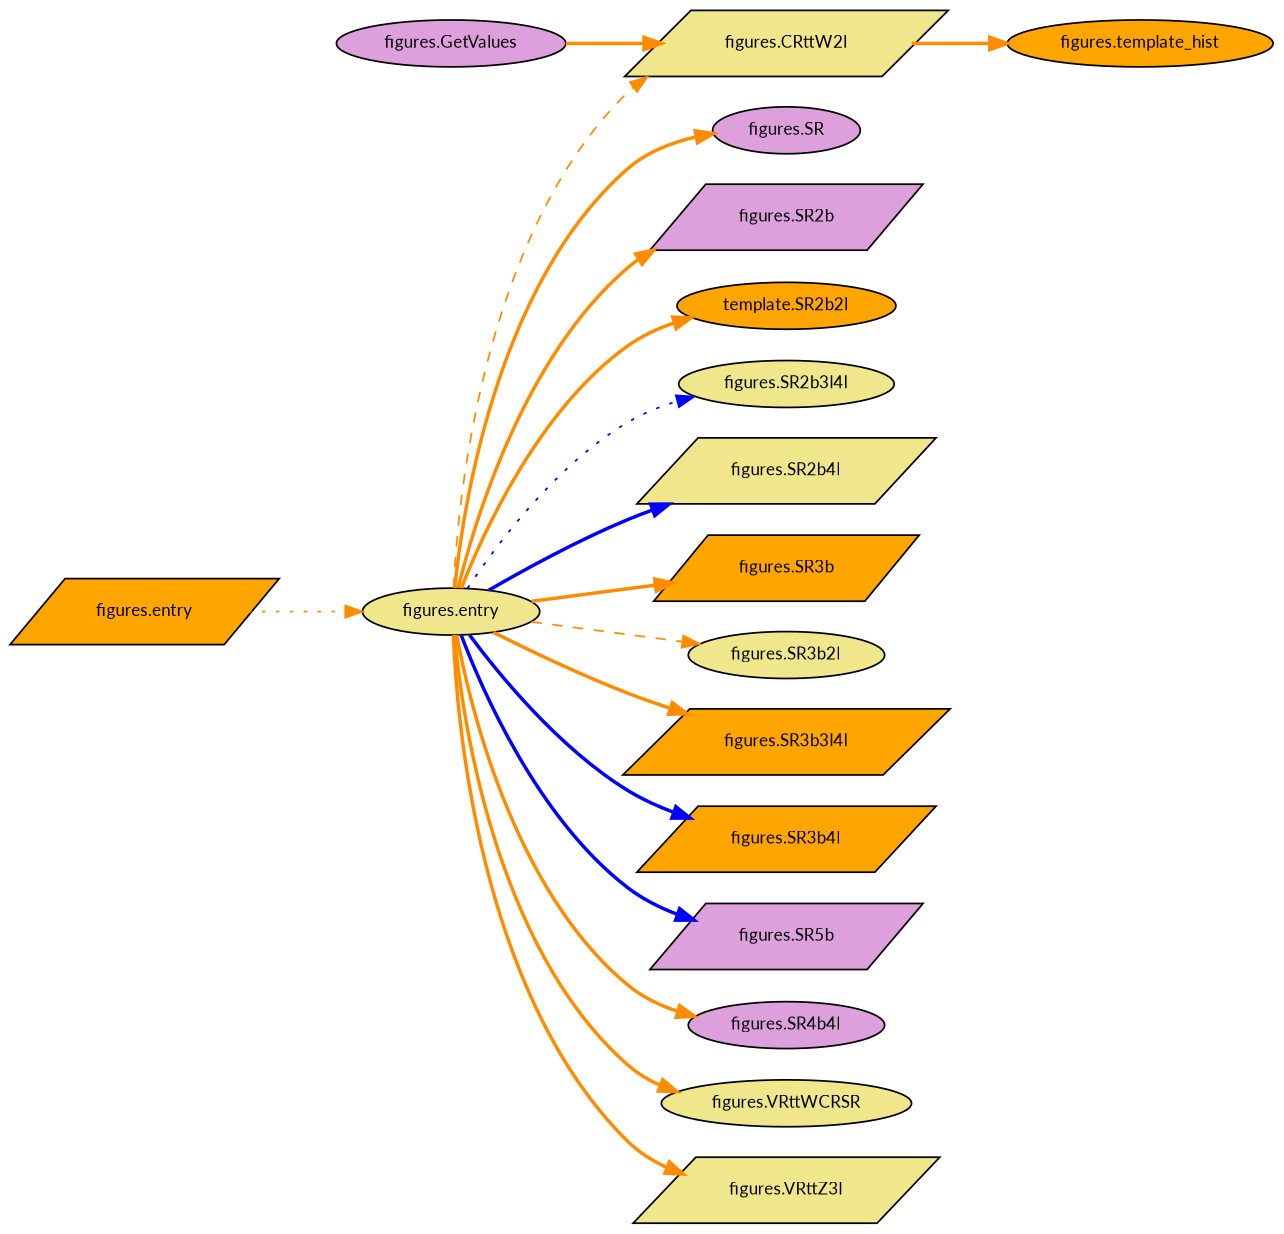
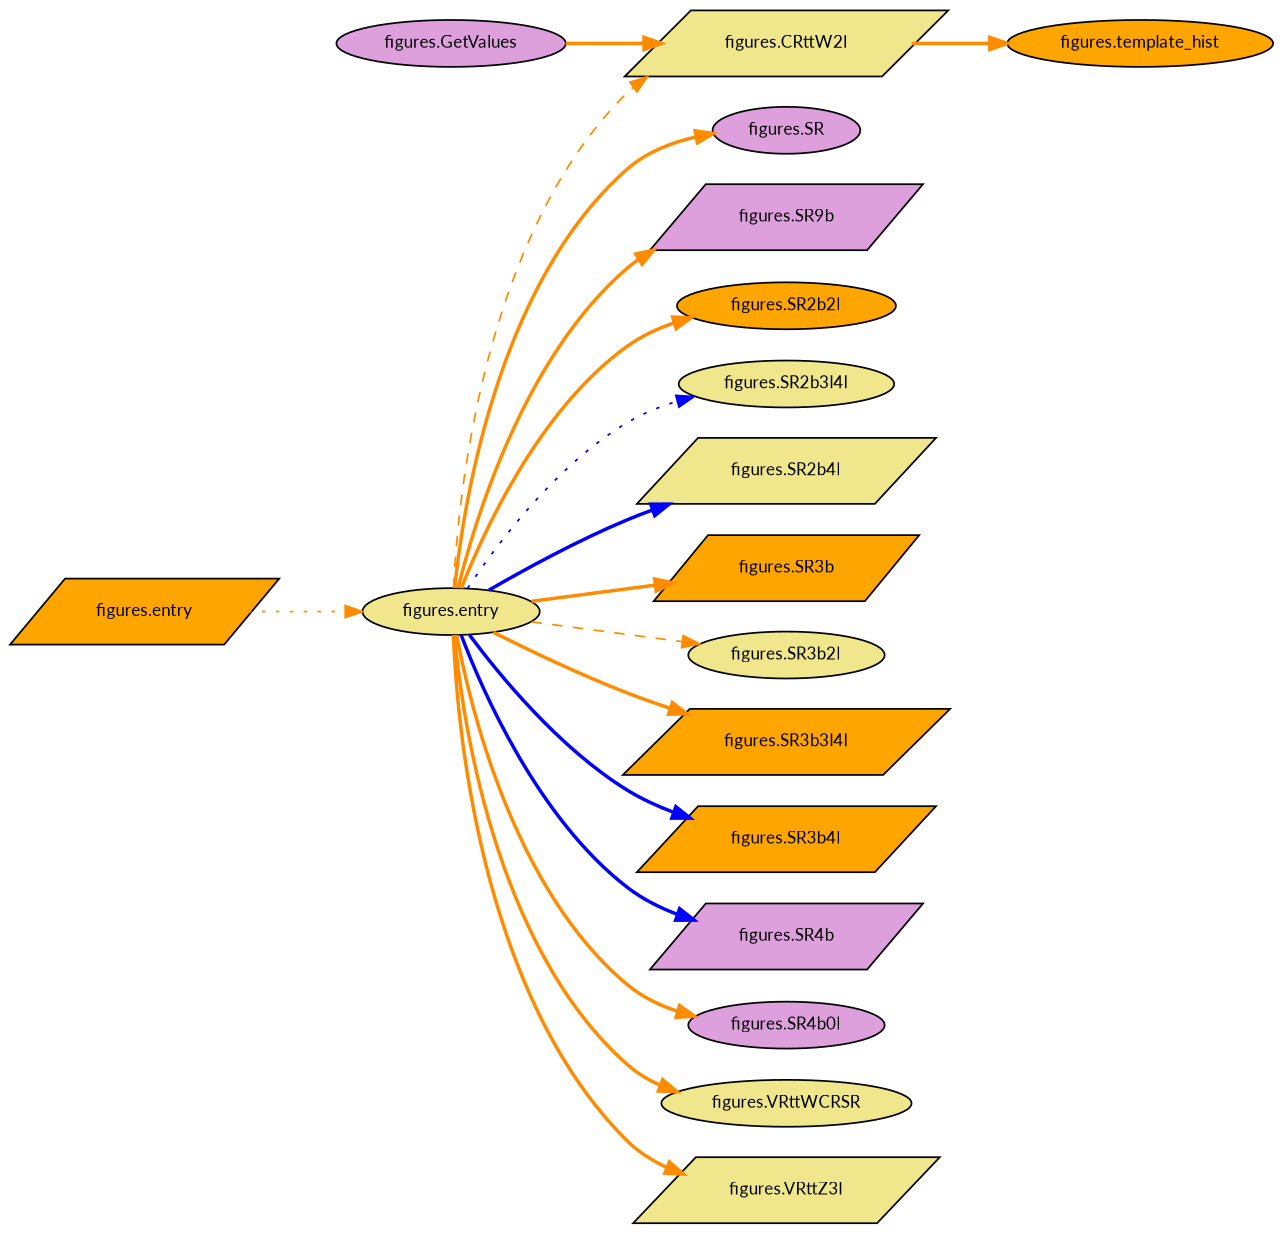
  digraph {
    fontname=Lato
    rankdir=LR
    node [color=black fillcolor=khaki fontname=Lato fontsize=10 shape=parallelogram style=filled]
    edge [color=darkorange fontname=Lato fontsize=10 labelfontname=Helvetica labelfontsize=10 style=bold]
    n1 [fillcolor=orange fontcolor=black height=0.2 label="figures.entry" width=0.4]
    n2 [height=0.2 label="figures.entry" shape=ellipse width=0.4]
    n3 [height=0.2 label="figures.CRttW2l" width=0.4]
    n4 [fillcolor=plum height=0.2 label="figures.SR" shape=ellipse width=0.4]
-   n5 [fillcolor=plum height=0.2 label="figures.SR2b" width=0.4]
-   n6 [fillcolor=orange height=0.2 label="template.SR2b2l" shape=ellipse width=0.4]
+   n5 [fillcolor=plum height=0.2 label="figures.SR9b" width=0.4]
+   n6 [fillcolor=orange height=0.2 label="figures.SR2b2l" shape=ellipse width=0.4]
    n7 [height=0.2 label="figures.SR2b3l4l" shape=ellipse width=0.4]
    n8 [height=0.2 label="figures.SR2b4l" width=0.4]
    n9 [fillcolor=orange height=0.2 label="figures.SR3b" width=0.4]
    n10 [height=0.2 label="figures.SR3b2l" shape=ellipse width=0.4]
    n11 [fillcolor=orange height=0.2 label="figures.SR3b3l4l" width=0.4]
    n12 [fillcolor=orange height=0.2 label="figures.SR3b4l" width=0.4]
-   n13 [fillcolor=plum height=0.2 label="figures.SR5b" width=0.4]
-   n14 [fillcolor=plum height=0.2 label="figures.SR4b4l" shape=ellipse width=0.4]
+   n13 [fillcolor=plum height=0.2 label="figures.SR4b" width=0.4]
+   n14 [fillcolor=plum height=0.2 label="figures.SR4b0l" shape=ellipse width=0.4]
    n15 [height=0.2 label="figures.VRttWCRSR" shape=ellipse width=0.4]
    n16 [height=0.2 label="figures.VRttZ3l" width=0.4]
    n17 [fillcolor=orange height=0.2 label="figures.template_hist" shape=ellipse width=0.4]
    n18 [fillcolor=plum height=0.2 label="figures.GetValues" shape=ellipse width=0.4]
    n1 -> n2 [style=dotted]
    n2 -> n3 [style=dashed]
    n2 -> n4
    n2 -> n5
    n2 -> n6
    n2 -> n7 [color=blue style=dotted]
    n2 -> n8 [color=blue]
    n2 -> n9
    n2 -> n10 [style=dashed]
    n2 -> n11
    n2 -> n12 [color=blue]
    n2 -> n13 [color=blue]
    n2 -> n14
    n2 -> n15
    n2 -> n16
    n3 -> n17
    n18 -> n3
  }
